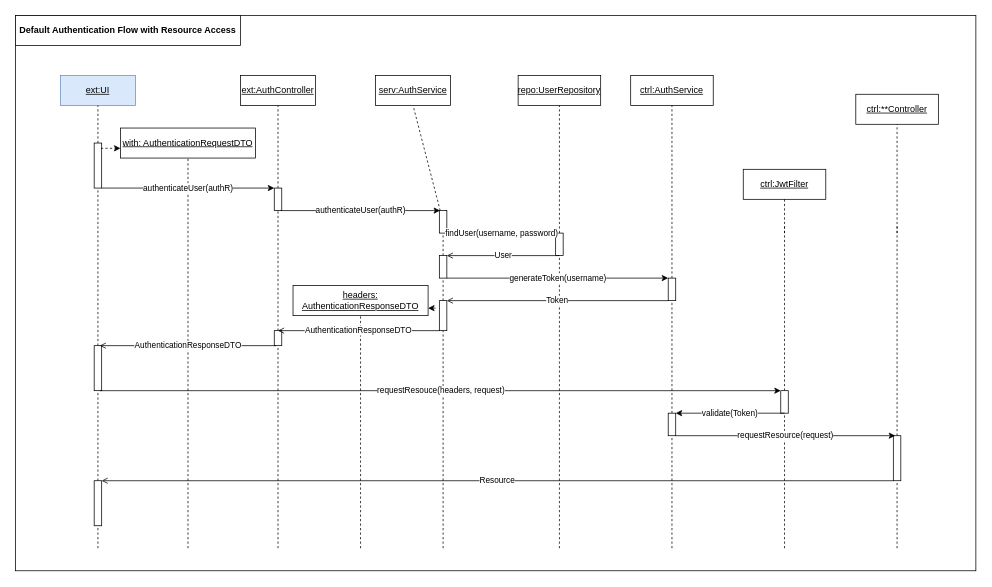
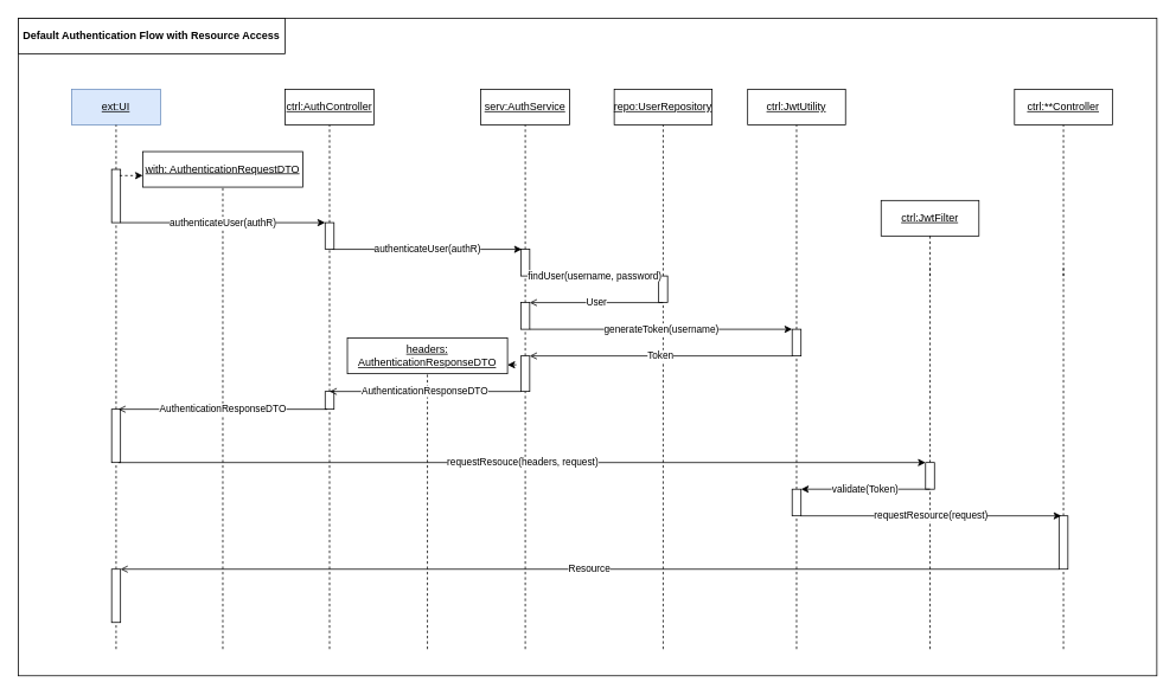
  <mxCell id="0" />
  <mxCell id="1" parent="0" />
  <mxCell id="2" value="" style="rounded=0;whiteSpace=wrap;html=1;" vertex="1" parent="1"><mxGeometry y="20" width="1280" height="740" as="geometry" x="20" /></mxCell>
  <mxCell id="3" value="&lt;u&gt;ext:UI&lt;/u&gt;" style="rounded=0;whiteSpace=wrap;html=1;fillColor=#dae8fc;strokeColor=#6c8ebf;" vertex="1" parent="1"><mxGeometry x="80" y="100" width="100" height="40" as="geometry" /></mxCell>
  <mxCell id="4" value="&lt;u&gt;with: AuthenticationRequestDTO&lt;/u&gt;" style="rounded=0;whiteSpace=wrap;html=1;" vertex="1" parent="1"><mxGeometry x="160" y="170" width="180" height="40" as="geometry" /></mxCell>
- <mxCell id="5" value="&lt;u&gt;ext:AuthController&lt;/u&gt;" style="rounded=0;whiteSpace=wrap;html=1;" vertex="1" parent="1"><mxGeometry x="320" y="100" width="100" height="40" as="geometry" /></mxCell>
- <mxCell id="6" value="&lt;u&gt;serv:AuthService&lt;/u&gt;" style="rounded=0;whiteSpace=wrap;html=1;" vertex="1" parent="1"><mxGeometry x="500" y="100" width="100" height="40" as="geometry" /></mxCell>
+ <mxCell id="5" value="&lt;u&gt;ctrl:AuthController&lt;/u&gt;" style="rounded=0;whiteSpace=wrap;html=1;" vertex="1" parent="1"><mxGeometry x="320" y="100" width="100" height="40" as="geometry" /></mxCell>
+ <mxCell id="6" value="&lt;u&gt;serv:AuthService&lt;/u&gt;" style="rounded=0;whiteSpace=wrap;html=1;" vertex="1" parent="1"><mxGeometry x="540" y="100" width="100" height="40" as="geometry" /></mxCell>
  <mxCell id="7" value="&lt;u&gt;repo:UserRepository&lt;/u&gt;" style="rounded=0;whiteSpace=wrap;html=1;" vertex="1" parent="1"><mxGeometry x="690" y="100" width="110" height="40" as="geometry" /></mxCell>
  <mxCell id="8" value="" style="endArrow=none;dashed=1;html=1;rounded=0;entryX=0.5;entryY=1;entryDx=0;entryDy=0;" edge="1" parent="1" source="15" target="3"><mxGeometry width="50" height="50" relative="1" as="geometry"><mxPoint x="130" y="540" as="sourcePoint" /><mxPoint x="470" y="340" as="targetPoint" /></mxGeometry></mxCell>
  <mxCell id="9" value="" style="endArrow=none;dashed=1;html=1;rounded=0;entryX=0.5;entryY=1;entryDx=0;entryDy=0;" edge="1" parent="1" target="4"><mxGeometry width="50" height="50" relative="1" as="geometry"><mxPoint x="250" y="730" as="sourcePoint" /><mxPoint x="470" y="340" as="targetPoint" /></mxGeometry></mxCell>
  <mxCell id="10" value="" style="endArrow=none;dashed=1;html=1;rounded=0;entryX=0.5;entryY=1;entryDx=0;entryDy=0;" edge="1" parent="1" source="17" target="5"><mxGeometry width="50" height="50" relative="1" as="geometry"><mxPoint x="370" y="540" as="sourcePoint" /><mxPoint x="470" y="340" as="targetPoint" /></mxGeometry></mxCell>
  <mxCell id="11" value="" style="endArrow=none;dashed=1;html=1;rounded=0;entryX=0.5;entryY=1;entryDx=0;entryDy=0;" edge="1" parent="1" source="19" target="6"><mxGeometry width="50" height="50" relative="1" as="geometry"><mxPoint x="590" y="540" as="sourcePoint" /><mxPoint x="510" y="300" as="targetPoint" /></mxGeometry></mxCell>
  <mxCell id="12" value="" style="endArrow=none;dashed=1;html=1;rounded=0;entryX=0.5;entryY=1;entryDx=0;entryDy=0;entryPerimeter=0;" edge="1" parent="1" target="24"><mxGeometry width="50" height="50" relative="1" as="geometry"><mxPoint x="480" y="730" as="sourcePoint" /><mxPoint x="480" y="360" as="targetPoint" /></mxGeometry></mxCell>
  <mxCell id="13" value="" style="endArrow=none;dashed=1;html=1;rounded=0;entryX=0.5;entryY=1;entryDx=0;entryDy=0;" edge="1" parent="1" source="21" target="7"><mxGeometry width="50" height="50" relative="1" as="geometry"><mxPoint x="745" y="540" as="sourcePoint" /><mxPoint x="510" y="300" as="targetPoint" /></mxGeometry></mxCell>
  <mxCell id="14" value="" style="endArrow=none;dashed=1;html=1;rounded=0;entryX=0.5;entryY=1;entryDx=0;entryDy=0;" edge="1" parent="1" source="38" target="15"><mxGeometry width="50" height="50" relative="1" as="geometry"><mxPoint x="130" y="540" as="sourcePoint" /><mxPoint x="130" y="140" as="targetPoint" /></mxGeometry></mxCell>
  <mxCell id="15" value="" style="rounded=0;whiteSpace=wrap;html=1;" vertex="1" parent="1"><mxGeometry x="125" y="190" width="10" height="60" as="geometry" /></mxCell>
  <mxCell id="16" value="" style="endArrow=none;dashed=1;html=1;rounded=0;entryX=0.5;entryY=1;entryDx=0;entryDy=0;" edge="1" parent="1" source="36" target="17"><mxGeometry width="50" height="50" relative="1" as="geometry"><mxPoint x="370" y="540" as="sourcePoint" /><mxPoint x="370" y="140" as="targetPoint" /></mxGeometry></mxCell>
  <mxCell id="17" value="" style="rounded=0;whiteSpace=wrap;html=1;" vertex="1" parent="1"><mxGeometry x="365" y="250" width="10" height="30" as="geometry" /></mxCell>
  <mxCell id="18" value="" style="endArrow=none;dashed=1;html=1;rounded=0;entryX=0.5;entryY=1;entryDx=0;entryDy=0;" edge="1" parent="1" source="23" target="19"><mxGeometry width="50" height="50" relative="1" as="geometry"><mxPoint x="590" y="540" as="sourcePoint" /><mxPoint x="590" y="140" as="targetPoint" /></mxGeometry></mxCell>
  <mxCell id="19" value="" style="rounded=0;whiteSpace=wrap;html=1;" vertex="1" parent="1"><mxGeometry x="585" y="280" width="10" height="30" as="geometry" /></mxCell>
  <mxCell id="20" value="" style="endArrow=none;dashed=1;html=1;rounded=0;entryX=0.5;entryY=1;entryDx=0;entryDy=0;" edge="1" parent="1" target="21"><mxGeometry width="50" height="50" relative="1" as="geometry"><mxPoint x="745" y="730" as="sourcePoint" /><mxPoint x="745" y="140" as="targetPoint" /></mxGeometry></mxCell>
  <mxCell id="21" value="" style="rounded=0;whiteSpace=wrap;html=1;" vertex="1" parent="1"><mxGeometry x="740" y="310" width="10" height="30" as="geometry" /></mxCell>
  <mxCell id="22" value="" style="endArrow=none;dashed=1;html=1;rounded=0;entryX=0.5;entryY=1;entryDx=0;entryDy=0;" edge="1" parent="1" source="40" target="23"><mxGeometry width="50" height="50" relative="1" as="geometry"><mxPoint x="590" y="540" as="sourcePoint" /><mxPoint x="590" y="310" as="targetPoint" /></mxGeometry></mxCell>
  <mxCell id="23" value="" style="rounded=0;whiteSpace=wrap;html=1;" vertex="1" parent="1"><mxGeometry x="585" y="340" width="10" height="30" as="geometry" /></mxCell>
  <mxCell id="24" value="&lt;u&gt;headers: AuthenticationResponseDTO&lt;/u&gt;" style="rounded=0;whiteSpace=wrap;html=1;" vertex="1" parent="1"><mxGeometry x="390" y="380" width="180" height="40" as="geometry" /></mxCell>
- <mxCell id="25" value="&lt;u&gt;ctrl:AuthService&lt;/u&gt;" style="rounded=0;whiteSpace=wrap;html=1;" vertex="1" parent="1"><mxGeometry x="840" y="100" width="110" height="40" as="geometry" /></mxCell>
+ <mxCell id="25" value="&lt;u&gt;ctrl:JwtUtility&lt;/u&gt;" style="rounded=0;whiteSpace=wrap;html=1;" vertex="1" parent="1"><mxGeometry x="840" y="100" width="110" height="40" as="geometry" /></mxCell>
  <mxCell id="26" value="" style="endArrow=none;dashed=1;html=1;rounded=0;entryX=0.5;entryY=1;entryDx=0;entryDy=0;" edge="1" parent="1" source="28" target="25"><mxGeometry width="50" height="50" relative="1" as="geometry"><mxPoint x="895" y="540" as="sourcePoint" /><mxPoint x="660" y="300" as="targetPoint" /></mxGeometry></mxCell>
  <mxCell id="27" value="" style="endArrow=none;dashed=1;html=1;rounded=0;entryX=0.5;entryY=1;entryDx=0;entryDy=0;" edge="1" parent="1" target="28" source="44"><mxGeometry width="50" height="50" relative="1" as="geometry"><mxPoint x="895" y="730" as="sourcePoint" /><mxPoint x="895" y="140" as="targetPoint" /></mxGeometry></mxCell>
  <mxCell id="28" value="" style="rounded=0;whiteSpace=wrap;html=1;" vertex="1" parent="1"><mxGeometry x="890" y="370" width="10" height="30" as="geometry" /></mxCell>
- <mxCell id="29" value="&lt;u&gt;ctrl:**Controller&lt;/u&gt;" style="rounded=0;whiteSpace=wrap;html=1;" vertex="1" parent="1"><mxGeometry x="1140" y="125" width="110" height="40" as="geometry" /></mxCell>
+ <mxCell id="29" value="&lt;u&gt;ctrl:**Controller&lt;/u&gt;" style="rounded=0;whiteSpace=wrap;html=1;" vertex="1" parent="1"><mxGeometry x="1140" y="100" width="110" height="40" as="geometry" /></mxCell>
  <mxCell id="30" value="" style="endArrow=none;dashed=1;html=1;rounded=0;entryX=0.5;entryY=1;entryDx=0;entryDy=0;" edge="1" parent="1" target="29"><mxGeometry width="50" height="50" relative="1" as="geometry"><mxPoint x="1195" y="310" as="sourcePoint" /><mxPoint x="960" y="300" as="targetPoint" /></mxGeometry></mxCell>
  <mxCell id="31" value="" style="endArrow=none;dashed=1;html=1;rounded=0;" edge="1" parent="1" source="46"><mxGeometry width="50" height="50" relative="1" as="geometry"><mxPoint x="1195" y="730" as="sourcePoint" /><mxPoint x="1195" y="300" as="targetPoint" /></mxGeometry></mxCell>
  <mxCell id="32" value="&lt;u&gt;ctrl:JwtFilter&lt;/u&gt;" style="rounded=0;whiteSpace=wrap;html=1;" vertex="1" parent="1"><mxGeometry x="990" y="225" width="110" height="40" as="geometry" /></mxCell>
  <mxCell id="33" value="" style="endArrow=none;dashed=1;html=1;rounded=0;entryX=0.5;entryY=1;entryDx=0;entryDy=0;" edge="1" parent="1" target="32"><mxGeometry width="50" height="50" relative="1" as="geometry"><mxPoint x="1045" y="310" as="sourcePoint" /><mxPoint x="810" y="300" as="targetPoint" /></mxGeometry></mxCell>
  <mxCell id="34" value="" style="endArrow=none;dashed=1;html=1;rounded=0;" edge="1" parent="1" source="42"><mxGeometry width="50" height="50" relative="1" as="geometry"><mxPoint x="1045" y="730" as="sourcePoint" /><mxPoint x="1045" y="300" as="targetPoint" /></mxGeometry></mxCell>
  <mxCell id="35" value="" style="endArrow=none;dashed=1;html=1;rounded=0;entryX=0.5;entryY=1;entryDx=0;entryDy=0;" edge="1" parent="1" target="36"><mxGeometry width="50" height="50" relative="1" as="geometry"><mxPoint x="370" y="730" as="sourcePoint" /><mxPoint x="370" y="280" as="targetPoint" /></mxGeometry></mxCell>
  <mxCell id="36" value="" style="rounded=0;whiteSpace=wrap;html=1;" vertex="1" parent="1"><mxGeometry x="365" y="440" width="10" height="20" as="geometry" /></mxCell>
  <mxCell id="37" value="" style="endArrow=none;dashed=1;html=1;rounded=0;entryX=0.5;entryY=1;entryDx=0;entryDy=0;" edge="1" parent="1" target="38"><mxGeometry width="50" height="50" relative="1" as="geometry"><mxPoint x="130" y="730" as="sourcePoint" /><mxPoint x="130" y="250" as="targetPoint" /></mxGeometry></mxCell>
  <mxCell id="38" value="" style="rounded=0;whiteSpace=wrap;html=1;" vertex="1" parent="1"><mxGeometry x="125" y="460" width="10" height="60" as="geometry" /></mxCell>
  <mxCell id="39" value="" style="endArrow=none;dashed=1;html=1;rounded=0;entryX=0.5;entryY=1;entryDx=0;entryDy=0;" edge="1" parent="1" target="40"><mxGeometry width="50" height="50" relative="1" as="geometry"><mxPoint x="590" y="730" as="sourcePoint" /><mxPoint x="590" y="370" as="targetPoint" /></mxGeometry></mxCell>
  <mxCell id="40" value="" style="rounded=0;whiteSpace=wrap;html=1;" vertex="1" parent="1"><mxGeometry x="585" y="400" width="10" height="40" as="geometry" /></mxCell>
  <mxCell id="41" value="" style="endArrow=none;dashed=1;html=1;rounded=0;entryX=0.5;entryY=1;entryDx=0;entryDy=0;" edge="1" parent="1" target="42"><mxGeometry width="50" height="50" relative="1" as="geometry"><mxPoint x="1045" y="730" as="sourcePoint" /><mxPoint x="1045" y="340" as="targetPoint" /></mxGeometry></mxCell>
  <mxCell id="42" value="" style="rounded=0;whiteSpace=wrap;html=1;" vertex="1" parent="1"><mxGeometry x="1040" y="520" width="10" height="30" as="geometry" /></mxCell>
  <mxCell id="43" value="" style="endArrow=none;dashed=1;html=1;rounded=0;entryX=0.5;entryY=1;entryDx=0;entryDy=0;" edge="1" parent="1" target="44"><mxGeometry width="50" height="50" relative="1" as="geometry"><mxPoint x="895" y="730" as="sourcePoint" /><mxPoint x="895" y="400" as="targetPoint" /></mxGeometry></mxCell>
  <mxCell id="44" value="" style="rounded=0;whiteSpace=wrap;html=1;" vertex="1" parent="1"><mxGeometry x="890" y="550" width="10" height="30" as="geometry" /></mxCell>
  <mxCell id="45" value="" style="endArrow=none;dashed=1;html=1;rounded=0;entryX=0.5;entryY=1;entryDx=0;entryDy=0;" edge="1" parent="1" target="46"><mxGeometry width="50" height="50" relative="1" as="geometry"><mxPoint x="1195" y="730" as="sourcePoint" /><mxPoint x="1195" y="340" as="targetPoint" /></mxGeometry></mxCell>
  <mxCell id="46" value="" style="rounded=0;whiteSpace=wrap;html=1;" vertex="1" parent="1"><mxGeometry x="1190" y="580" width="10" height="60" as="geometry" /></mxCell>
  <mxCell id="47" value="" style="rounded=0;whiteSpace=wrap;html=1;" vertex="1" parent="1"><mxGeometry x="125" y="640" width="10" height="60" as="geometry" /></mxCell>
  <mxCell id="48" value="" style="endArrow=classic;html=1;rounded=0;exitX=0.9;exitY=0.117;exitDx=0;exitDy=0;entryX=0;entryY=0.675;entryDx=0;entryDy=0;exitPerimeter=0;entryPerimeter=0;dashed=1;" edge="1" parent="1" source="15" target="4"><mxGeometry width="50" height="50" relative="1" as="geometry"><mxPoint x="650" y="290" as="sourcePoint" /><mxPoint x="700" y="240" as="targetPoint" /></mxGeometry></mxCell>
  <mxCell id="49" value="" style="endArrow=classic;html=1;rounded=0;entryX=1;entryY=0.75;entryDx=0;entryDy=0;dashed=1;" edge="1" parent="1" target="24"><mxGeometry width="50" height="50" relative="1" as="geometry"><mxPoint x="580" y="410" as="sourcePoint" /><mxPoint x="120" y="300" as="targetPoint" /></mxGeometry></mxCell>
  <mxCell id="50" value="authenticateUser(authR)" style="endArrow=classic;html=1;rounded=0;exitX=1;exitY=1;exitDx=0;exitDy=0;entryX=0;entryY=0;entryDx=0;entryDy=0;" edge="1" parent="1" source="15" target="17"><mxGeometry width="50" height="50" relative="1" as="geometry"><mxPoint x="470" y="310" as="sourcePoint" /><mxPoint x="520" y="260" as="targetPoint" /></mxGeometry></mxCell>
  <mxCell id="51" value="authenticateUser(authR)" style="endArrow=classic;html=1;rounded=0;exitX=0.75;exitY=1;exitDx=0;exitDy=0;entryX=0;entryY=0;entryDx=0;entryDy=0;" edge="1" parent="1"><mxGeometry width="50" height="50" relative="1" as="geometry"><mxPoint x="373.5" y="280" as="sourcePoint" /><mxPoint x="586" y="280" as="targetPoint" /></mxGeometry></mxCell>
  <mxCell id="52" value="findUser(username, password)" style="endArrow=classic;html=1;rounded=0;entryX=0;entryY=0;entryDx=0;entryDy=0;exitX=1;exitY=1;exitDx=0;exitDy=0;" edge="1" parent="1" source="19" target="21"><mxGeometry width="50" height="50" relative="1" as="geometry"><mxPoint x="470" y="310" as="sourcePoint" /><mxPoint x="520" y="260" as="targetPoint" /></mxGeometry></mxCell>
  <mxCell id="53" value="User" style="endArrow=open;html=1;rounded=0;exitX=0.5;exitY=1;exitDx=0;exitDy=0;entryX=1;entryY=0;entryDx=0;entryDy=0;endFill=0;" edge="1" parent="1" source="21" target="23"><mxGeometry width="50" height="50" relative="1" as="geometry"><mxPoint x="470" y="310" as="sourcePoint" /><mxPoint x="520" y="260" as="targetPoint" /></mxGeometry></mxCell>
  <mxCell id="54" value="generateToken(username)" style="endArrow=classic;html=1;rounded=0;entryX=0;entryY=0;entryDx=0;entryDy=0;exitX=1;exitY=1;exitDx=0;exitDy=0;" edge="1" parent="1" source="23" target="28"><mxGeometry width="50" height="50" relative="1" as="geometry"><mxPoint x="470" y="310" as="sourcePoint" /><mxPoint x="520" y="260" as="targetPoint" /></mxGeometry></mxCell>
  <mxCell id="55" value="Token" style="endArrow=open;html=1;rounded=0;entryX=1;entryY=0;entryDx=0;entryDy=0;exitX=0;exitY=1;exitDx=0;exitDy=0;endFill=0;" edge="1" parent="1" source="28" target="40"><mxGeometry width="50" height="50" relative="1" as="geometry"><mxPoint x="470" y="310" as="sourcePoint" /><mxPoint x="520" y="260" as="targetPoint" /></mxGeometry></mxCell>
  <mxCell id="56" value="AuthenticationResponseDTO" style="endArrow=open;html=1;rounded=0;entryX=0.5;entryY=0;entryDx=0;entryDy=0;exitX=0;exitY=1;exitDx=0;exitDy=0;endFill=0;" edge="1" parent="1" source="40" target="36"><mxGeometry width="50" height="50" relative="1" as="geometry"><mxPoint x="470" y="310" as="sourcePoint" /><mxPoint x="520" y="260" as="targetPoint" /></mxGeometry></mxCell>
  <mxCell id="57" value="AuthenticationResponseDTO" style="endArrow=open;html=1;rounded=0;entryX=0.75;entryY=0;entryDx=0;entryDy=0;exitX=0.25;exitY=1;exitDx=0;exitDy=0;endFill=0;" edge="1" parent="1" source="36" target="38"><mxGeometry width="50" height="50" relative="1" as="geometry"><mxPoint x="470" y="310" as="sourcePoint" /><mxPoint x="520" y="260" as="targetPoint" /></mxGeometry></mxCell>
  <mxCell id="58" value="requestResouce(headers, request)" style="endArrow=classic;html=1;rounded=0;exitX=0.75;exitY=1;exitDx=0;exitDy=0;entryX=0;entryY=0;entryDx=0;entryDy=0;" edge="1" parent="1" source="38" target="42"><mxGeometry width="50" height="50" relative="1" as="geometry"><mxPoint x="470" y="310" as="sourcePoint" /><mxPoint x="520" y="260" as="targetPoint" /></mxGeometry></mxCell>
  <mxCell id="59" value="validate(Token)" style="endArrow=classic;html=1;rounded=0;entryX=1;entryY=0;entryDx=0;entryDy=0;exitX=0.5;exitY=1;exitDx=0;exitDy=0;" edge="1" parent="1" source="42" target="44"><mxGeometry width="50" height="50" relative="1" as="geometry"><mxPoint x="470" y="310" as="sourcePoint" /><mxPoint x="520" y="260" as="targetPoint" /></mxGeometry></mxCell>
  <mxCell id="60" value="requestResource(request)" style="endArrow=classic;html=1;rounded=0;entryX=0.25;entryY=0;entryDx=0;entryDy=0;exitX=1;exitY=1;exitDx=0;exitDy=0;" edge="1" parent="1" source="44" target="46"><mxGeometry width="50" height="50" relative="1" as="geometry"><mxPoint x="470" y="310" as="sourcePoint" /><mxPoint x="520" y="260" as="targetPoint" /></mxGeometry></mxCell>
  <mxCell id="61" value="Resource" style="endArrow=open;html=1;rounded=0;entryX=1;entryY=0;entryDx=0;entryDy=0;exitX=0;exitY=1;exitDx=0;exitDy=0;endFill=0;" edge="1" parent="1" source="46" target="47"><mxGeometry width="50" height="50" relative="1" as="geometry"><mxPoint x="470" y="310" as="sourcePoint" /><mxPoint x="520" y="260" as="targetPoint" /></mxGeometry></mxCell>
  <mxCell id="62" value="&lt;b&gt;Default Authentication Flow with Resource Access&lt;/b&gt;" style="rounded=0;whiteSpace=wrap;html=1;" vertex="1" parent="1"><mxGeometry y="20" width="300" height="40" as="geometry" x="20" /></mxCell>
